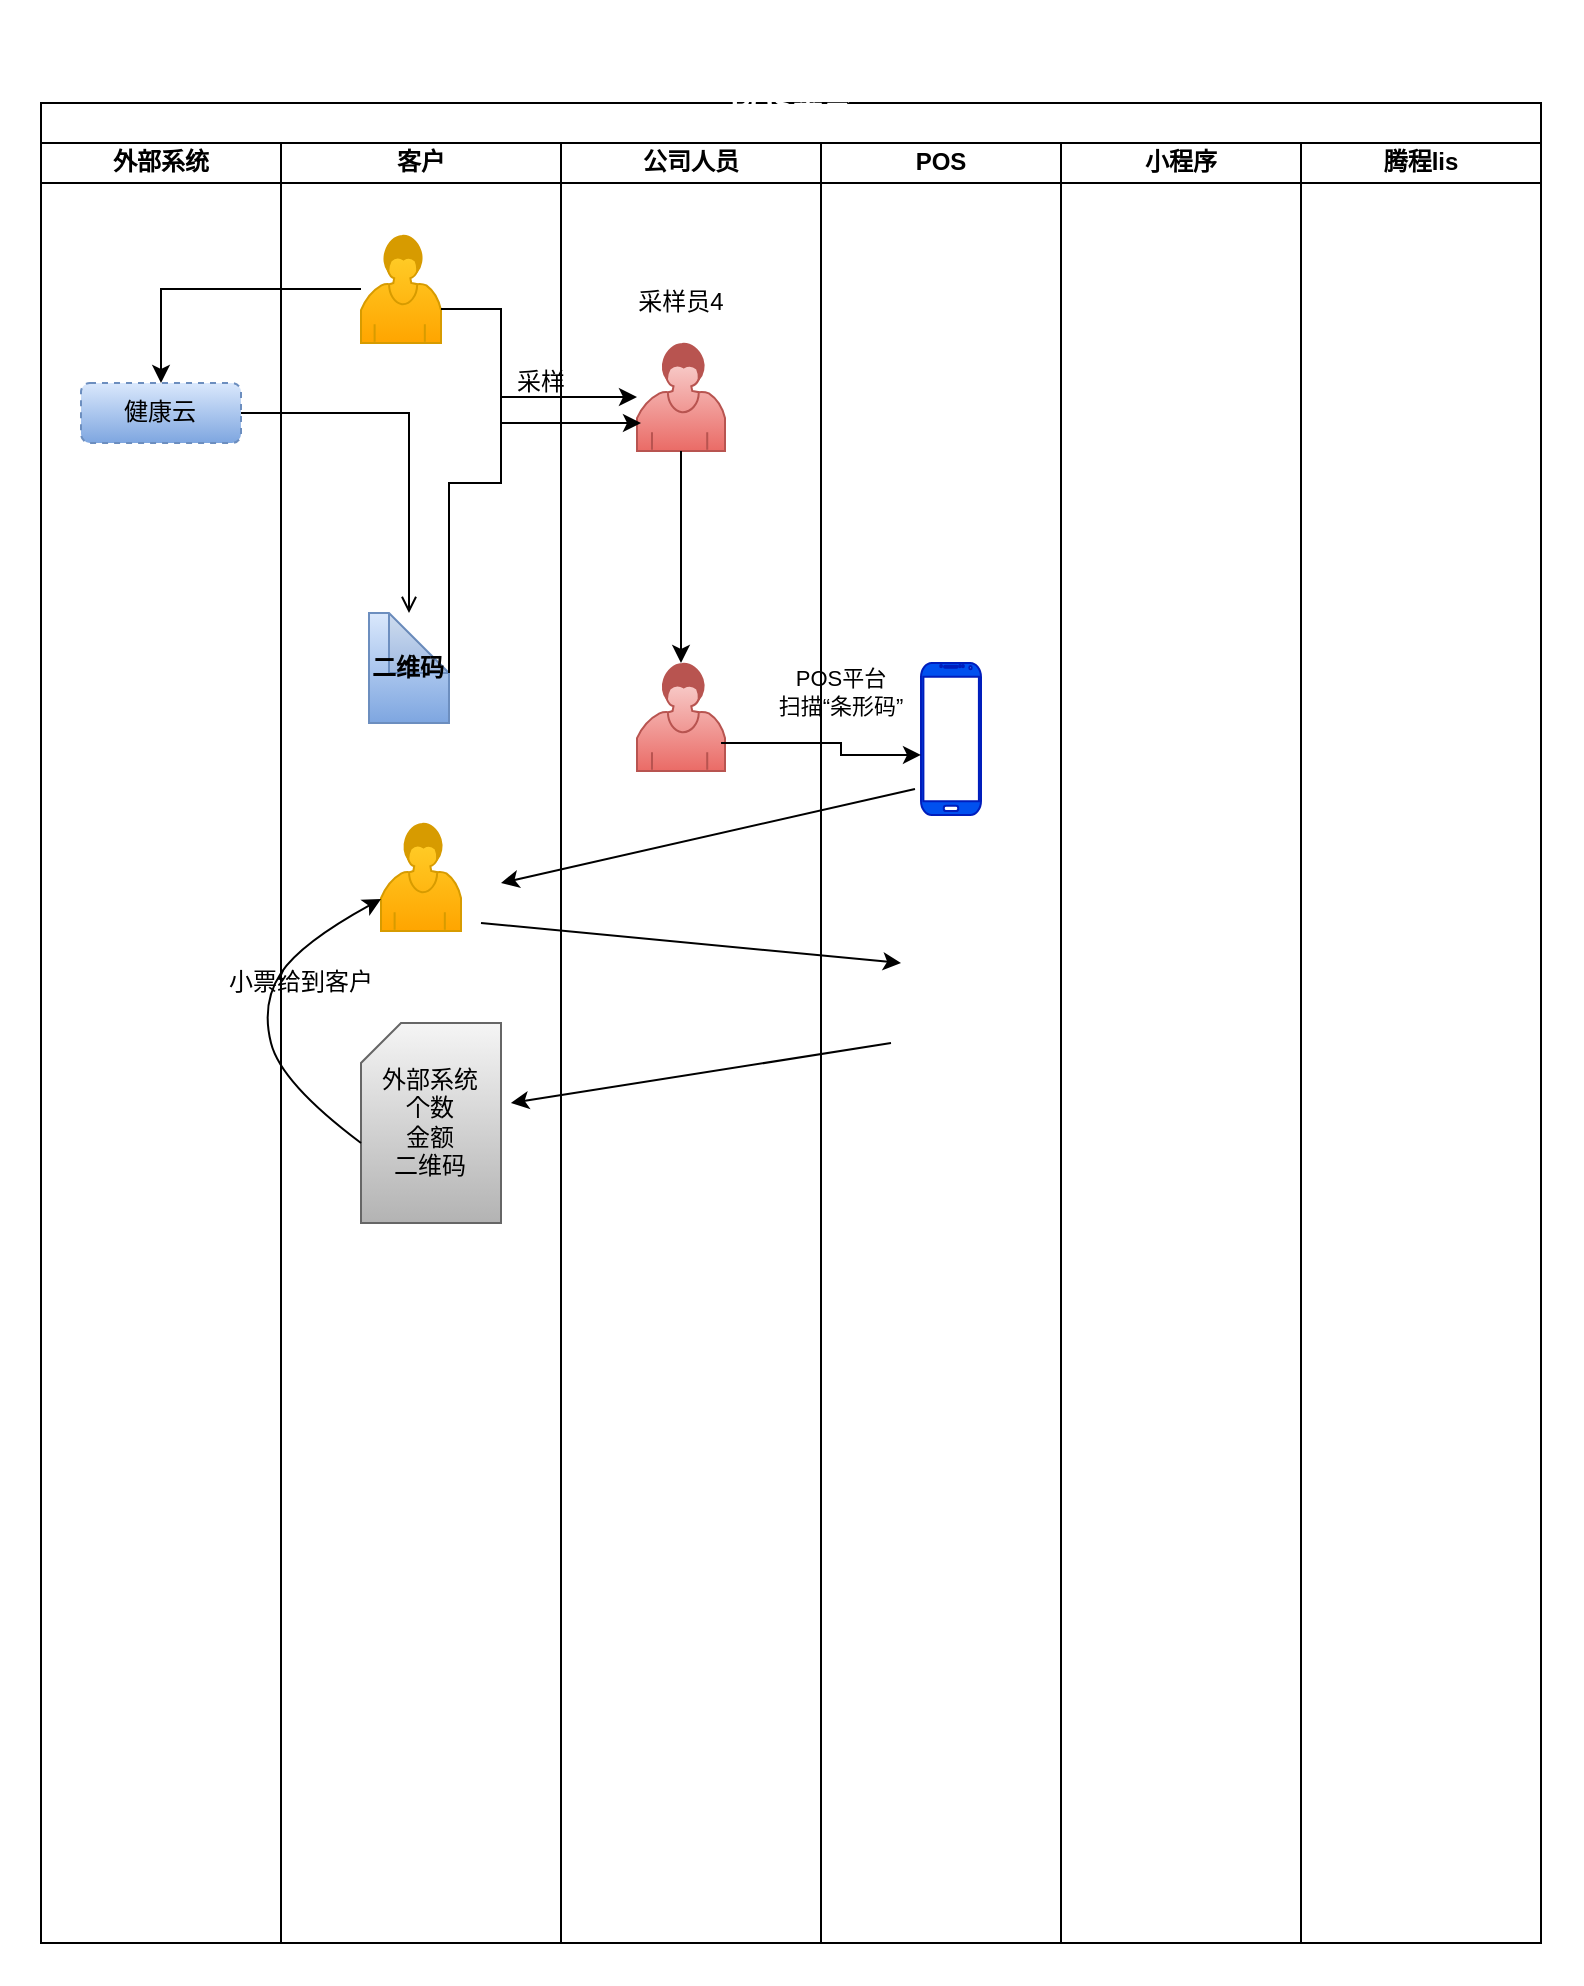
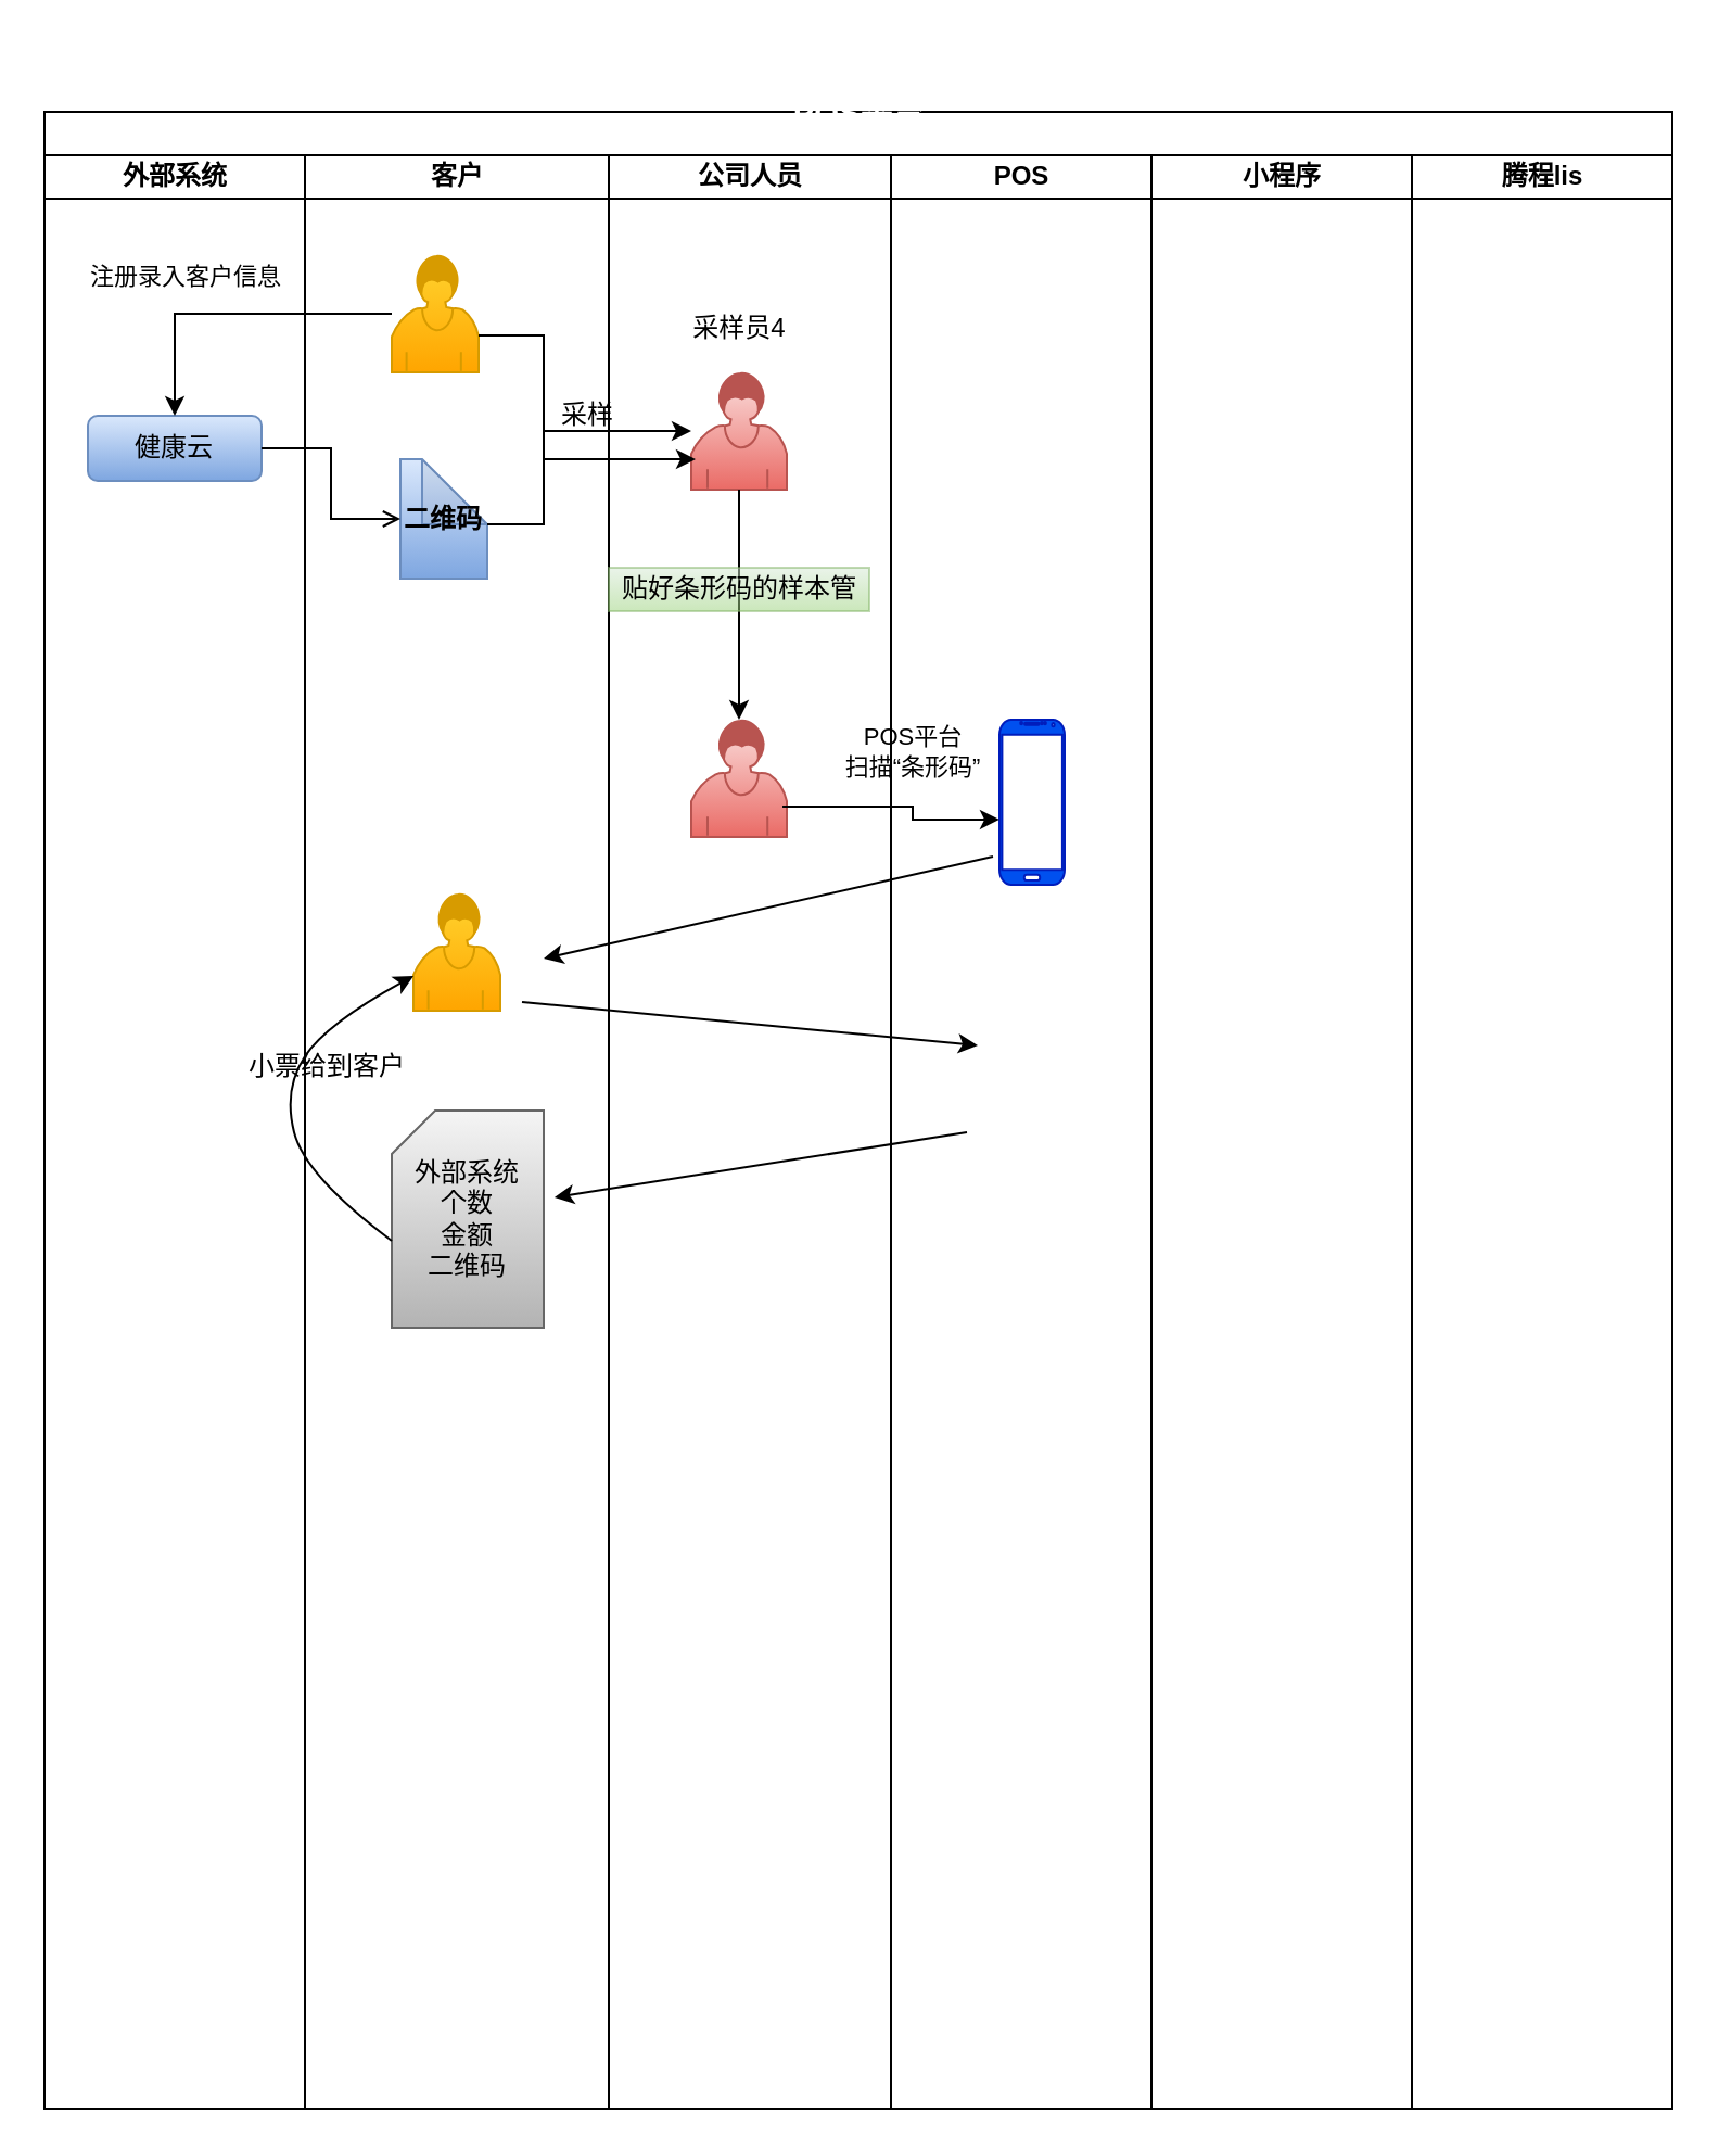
  <mxCell id="0" />
  <mxCell id="1" parent="0" />
  <mxCell id="2" value="&#10;&#10;&#10;&lt;div&gt;&lt;span style=&quot;font-size: 11pt ; color: rgb(255 , 255 , 255)&quot;&gt;POS平台&#10;&lt;/span&gt;&lt;/div&gt;&lt;div&gt;&lt;span style=&quot;font-size: 11pt ; color: rgb(255 , 255 , 255)&quot;&gt;扫描“条形码”&lt;/span&gt;&lt;/div&gt;&#10;&#10;&#10;" style="swimlane;html=1;childLayout=stackLayout;resizeParent=1;resizeParentMax=0;startSize=20;" vertex="1" parent="1"><mxGeometry x="20" y="20" width="750" height="920" as="geometry" /></mxCell>
  <mxCell id="3" value="外部系统" style="swimlane;html=1;startSize=20;" vertex="1" parent="2"><mxGeometry y="20" width="120" height="900" as="geometry" /></mxCell>
- <mxCell id="4" value="健康云" style="rounded=1;whiteSpace=wrap;html=1;gradientColor=#7ea6e0;fillColor=#dae8fc;strokeColor=#6c8ebf;dashed=1;" vertex="1" parent="3"><mxGeometry x="20" y="120" width="80" height="30" as="geometry" /></mxCell>
+ <mxCell id="4" value="健康云" style="rounded=1;whiteSpace=wrap;html=1;gradientColor=#7ea6e0;fillColor=#dae8fc;strokeColor=#6c8ebf;" vertex="1" parent="3"><mxGeometry x="20" y="120" width="80" height="30" as="geometry" /></mxCell>
+ <mxCell id="5" value="&lt;font style=&quot;font-size: 11px&quot;&gt;注册录入客户信息&lt;/font&gt;" style="text;html=1;align=center;verticalAlign=middle;resizable=0;points=[];autosize=1;" vertex="1" parent="3"><mxGeometry x="10" y="46" width="110" height="20" as="geometry" /></mxCell>
  <mxCell id="6" value="客户" style="swimlane;html=1;startSize=20;" vertex="1" parent="2"><mxGeometry x="120" y="20" width="140" height="900" as="geometry" /></mxCell>
  <mxCell id="7" value="" style="shape=mxgraph.bpmn.user_task;html=1;outlineConnect=0;gradientColor=#ffa500;fillColor=#ffcd28;strokeColor=#d79b00;" vertex="1" parent="6"><mxGeometry x="40" y="46" width="40" height="54" as="geometry" /></mxCell>
- <mxCell id="8" value="&lt;b&gt;二维码&lt;/b&gt;" style="shape=note;whiteSpace=wrap;html=1;backgroundOutline=1;darkOpacity=0.05;rounded=1;strokeColor=#6c8ebf;fillColor=#dae8fc;gradientColor=#7ea6e0;" vertex="1" parent="6"><mxGeometry x="44" y="235" width="40" height="55" as="geometry" /></mxCell>
+ <mxCell id="8" value="&lt;b&gt;二维码&lt;/b&gt;" style="shape=note;whiteSpace=wrap;html=1;backgroundOutline=1;darkOpacity=0.05;rounded=1;strokeColor=#6c8ebf;fillColor=#dae8fc;gradientColor=#7ea6e0;" vertex="1" parent="6"><mxGeometry x="44" y="140" width="40" height="55" as="geometry" /></mxCell>
  <mxCell id="9" value="" style="shape=mxgraph.bpmn.user_task;html=1;outlineConnect=0;gradientColor=#ffa500;fillColor=#ffcd28;strokeColor=#d79b00;" vertex="1" parent="6"><mxGeometry x="50" y="340" width="40" height="54" as="geometry" /></mxCell>
  <mxCell id="10" value="外部系统&lt;br&gt;个数&lt;br&gt;金额&lt;br&gt;二维码" style="shape=card;whiteSpace=wrap;html=1;gradientColor=#b3b3b3;fillColor=#f5f5f5;strokeColor=#666666;size=20;" vertex="1" parent="6"><mxGeometry x="40" y="440" width="70" height="100" as="geometry" /></mxCell>
  <mxCell id="11" value="" style="curved=1;endArrow=classic;html=1;exitX=0;exitY=0;exitDx=0;exitDy=60;exitPerimeter=0;" edge="1" parent="6" source="10" target="9"><mxGeometry width="50" height="50" relative="1" as="geometry"><mxPoint x="150" y="490" as="sourcePoint" /><mxPoint x="200" y="440" as="targetPoint" /><Array as="points"><mxPoint y="470" /><mxPoint x="-10" y="430" /><mxPoint x="10" y="400" /></Array></mxGeometry></mxCell>
  <mxCell id="12" value="公司人员" style="swimlane;html=1;startSize=20;" vertex="1" parent="2"><mxGeometry x="260" y="20" width="130" height="900" as="geometry" /></mxCell>
  <mxCell id="13" value="" style="shape=mxgraph.bpmn.user_task;html=1;outlineConnect=0;gradientColor=#ea6b66;fillColor=#f8cecc;strokeColor=#b85450;" vertex="1" parent="12"><mxGeometry x="38" y="100" width="44" height="54" as="geometry" /></mxCell>
  <mxCell id="14" value="采样员4" style="text;html=1;align=center;verticalAlign=middle;resizable=0;points=[];autosize=1;" vertex="1" parent="12"><mxGeometry x="30" y="70" width="60" height="20" as="geometry" /></mxCell>
  <mxCell id="15" value="" style="shape=mxgraph.bpmn.user_task;html=1;outlineConnect=0;gradientColor=#ea6b66;fillColor=#f8cecc;strokeColor=#b85450;" vertex="1" parent="12"><mxGeometry x="38" y="260" width="44" height="54" as="geometry" /></mxCell>
  <mxCell id="16" value="" style="edgeStyle=orthogonalEdgeStyle;rounded=0;orthogonalLoop=1;jettySize=auto;html=1;" edge="1" parent="12" source="13" target="15"><mxGeometry relative="1" as="geometry" /></mxCell>
+ <mxCell id="17" value="贴好条形码的样本管" style="text;html=1;align=center;verticalAlign=middle;resizable=0;points=[];autosize=1;gradientColor=#97d077;fillColor=#d5e8d4;strokeColor=#82b366;opacity=50;" vertex="1" parent="12"><mxGeometry y="190" width="120" height="20" as="geometry" /></mxCell>
  <mxCell id="18" value="" style="endArrow=classic;html=1;entryX=1.071;entryY=0.4;entryDx=0;entryDy=0;entryPerimeter=0;" edge="1" parent="12" target="10"><mxGeometry width="50" height="50" relative="1" as="geometry"><mxPoint x="165" y="450" as="sourcePoint" /><mxPoint x="-25" y="460" as="targetPoint" /></mxGeometry></mxCell>
  <mxCell id="19" value="POS" style="swimlane;html=1;startSize=20;" vertex="1" parent="2"><mxGeometry x="390" y="20" width="120" height="900" as="geometry" /></mxCell>
  <mxCell id="20" value="" style="verticalLabelPosition=bottom;verticalAlign=top;html=1;shadow=0;dashed=0;strokeWidth=1;shape=mxgraph.android.phone2;strokeColor=#001DBC;fillColor=#0050ef;fontColor=#ffffff;" vertex="1" parent="19"><mxGeometry x="50" y="260" width="30" height="76" as="geometry" /></mxCell>
  <mxCell id="21" value="&lt;div style=&quot;font-size: 11px&quot;&gt;&lt;span style=&quot;font-size: 11px&quot;&gt;&lt;font style=&quot;font-size: 11px&quot;&gt;POS平台&lt;br/&gt;&lt;/font&gt;&lt;/span&gt;&lt;/div&gt;&lt;div style=&quot;font-size: 11px&quot;&gt;&lt;span style=&quot;font-size: 11px&quot;&gt;&lt;font style=&quot;font-size: 11px&quot;&gt;扫描“条形码”&lt;/font&gt;&lt;/span&gt;&lt;/div&gt;" style="text;html=1;align=center;verticalAlign=middle;resizable=0;points=[];autosize=1;" vertex="1" parent="19"><mxGeometry x="-30" y="260" width="80" height="30" as="geometry" /></mxCell>
  <mxCell id="22" value="小程序" style="swimlane;html=1;startSize=20;" vertex="1" parent="2"><mxGeometry x="510" y="20" width="120" height="900" as="geometry" /></mxCell>
  <mxCell id="23" value="腾程lis" style="swimlane;html=1;startSize=20;" vertex="1" parent="2"><mxGeometry x="630" y="20" width="120" height="900" as="geometry" /></mxCell>
  <mxCell id="24" value="" style="edgeStyle=orthogonalEdgeStyle;rounded=0;orthogonalLoop=1;jettySize=auto;html=1;entryX=0.5;entryY=0;entryDx=0;entryDy=0;" edge="1" parent="2" source="7" target="4"><mxGeometry relative="1" as="geometry"><mxPoint x="60" y="120" as="targetPoint" /><Array as="points"><mxPoint x="60" y="93" /></Array></mxGeometry></mxCell>
  <mxCell id="25" value="" style="edgeStyle=orthogonalEdgeStyle;rounded=0;orthogonalLoop=1;jettySize=auto;html=1;endArrow=open;" edge="1" parent="2" source="4" target="8"><mxGeometry relative="1" as="geometry" /></mxCell>
  <mxCell id="26" style="edgeStyle=orthogonalEdgeStyle;rounded=0;orthogonalLoop=1;jettySize=auto;html=1;exitX=0;exitY=0;exitDx=40;exitDy=30;exitPerimeter=0;" edge="1" parent="2" source="8" target="13"><mxGeometry relative="1" as="geometry"><Array as="points"><mxPoint x="230" y="190" /><mxPoint x="230" y="147" /></Array></mxGeometry></mxCell>
  <mxCell id="27" value="" style="edgeStyle=orthogonalEdgeStyle;rounded=0;orthogonalLoop=1;jettySize=auto;html=1;entryX=0;entryY=0.605;entryDx=0;entryDy=0;exitX=0.955;exitY=0.741;exitDx=0;exitDy=0;exitPerimeter=0;entryPerimeter=0;" edge="1" parent="2" source="15" target="20"><mxGeometry relative="1" as="geometry"><mxPoint x="515" y="257" as="targetPoint" /><mxPoint x="605" y="210" as="sourcePoint" /><Array as="points"><mxPoint x="400" y="320" /><mxPoint x="400" y="326" /></Array></mxGeometry></mxCell>
  <mxCell id="28" style="edgeStyle=orthogonalEdgeStyle;rounded=0;orthogonalLoop=1;jettySize=auto;html=1;" edge="1" parent="1" source="7"><mxGeometry relative="1" as="geometry"><mxPoint x="234" y="230" as="sourcePoint" /><mxPoint x="320" y="180" as="targetPoint" /><Array as="points"><mxPoint x="250" y="123" /><mxPoint x="250" y="180" /><mxPoint x="310" y="180" /></Array></mxGeometry></mxCell>
  <mxCell id="29" value="采样" style="text;html=1;align=center;verticalAlign=middle;resizable=0;points=[];autosize=1;" vertex="1" parent="1"><mxGeometry x="250" y="150" width="40" height="20" as="geometry" /></mxCell>
  <mxCell id="30" value="" style="endArrow=classic;html=1;exitX=-0.1;exitY=0.829;exitDx=0;exitDy=0;exitPerimeter=0;" edge="1" parent="1" source="20"><mxGeometry width="50" height="50" relative="1" as="geometry"><mxPoint x="440" y="370" as="sourcePoint" /><mxPoint x="250" y="410" as="targetPoint" /></mxGeometry></mxCell>
  <mxCell id="31" value="" style="endArrow=classic;html=1;" edge="1" parent="1"><mxGeometry width="50" height="50" relative="1" as="geometry"><mxPoint x="240" y="430" as="sourcePoint" /><mxPoint x="450" y="450" as="targetPoint" /></mxGeometry></mxCell>
  <mxCell id="32" value="小票给到客户" style="text;html=1;align=center;verticalAlign=middle;resizable=0;points=[];autosize=1;" vertex="1" parent="1"><mxGeometry x="105" y="450" width="90" height="20" as="geometry" /></mxCell>
